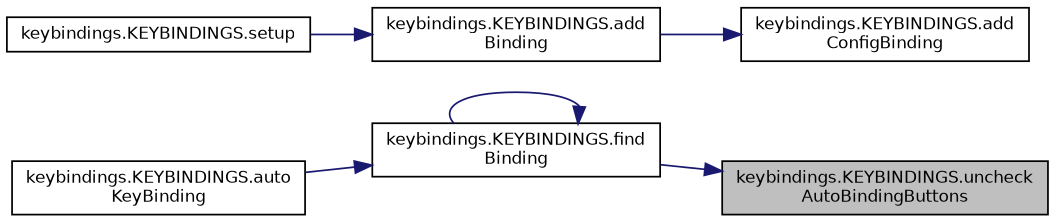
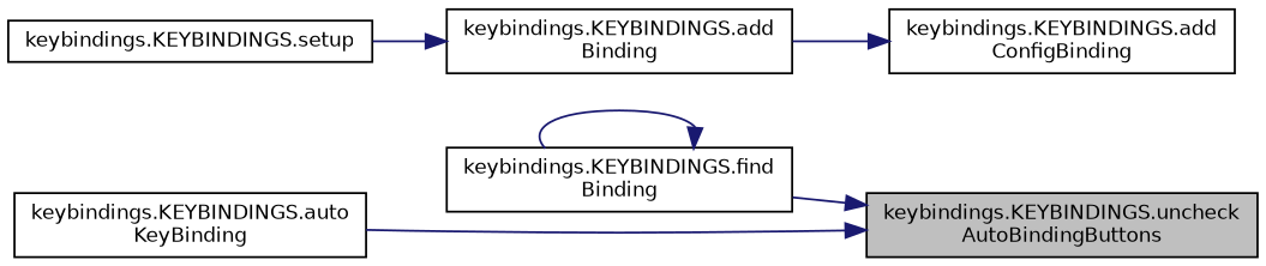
  digraph {
    rankdir=RL
    node [color=black fillcolor=white fontname=Helvetica fontsize=10 shape=record style=filled]
    edge [color=midnightblue dir=back fontname=Helvetica fontsize=10 labelfontname=Helvetica labelfontsize=10 style=solid]
    n1 [fillcolor=grey75 fontcolor=black height=0.2 label="keybindings.KEYBINDINGS.uncheck\lAutoBindingButtons" width=0.4]
    n2 [height=0.2 label="keybindings.KEYBINDINGS.find\lBinding" width=0.4]
    n3 [height=0.2 label="keybindings.KEYBINDINGS.auto\lKeyBinding" width=0.4]
    n4 [height=0.2 label="keybindings.KEYBINDINGS.add\lConfigBinding" width=0.4]
    n5 [height=0.2 label="keybindings.KEYBINDINGS.add\lBinding" width=0.4]
    n6 [height=0.2 label="keybindings.KEYBINDINGS.setup" width=0.4]
    n1 -> n2
    n2 -> n2
-   n2 -> n3
+   n1 -> n3
    n4 -> n5
    n5 -> n6
  }
